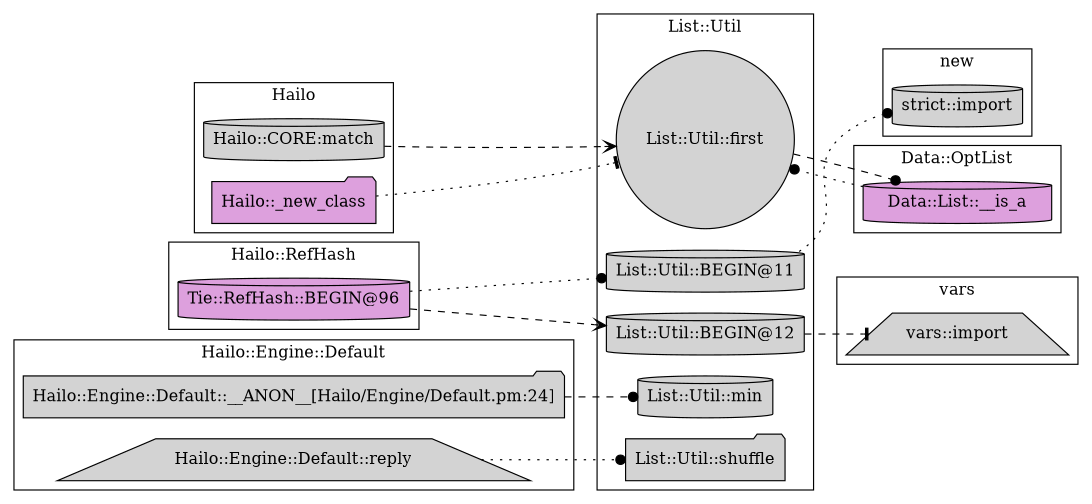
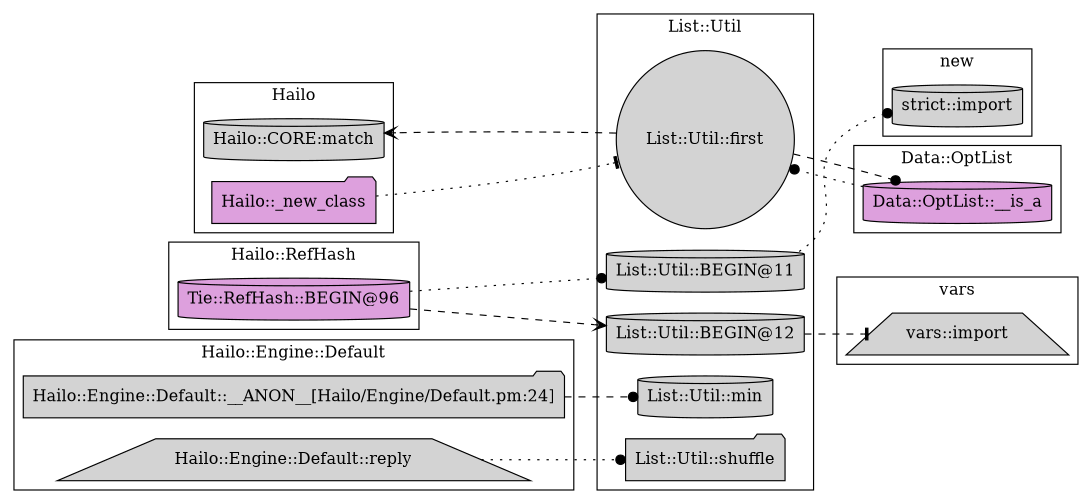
  digraph {
    rankdir=LR
    node [fillcolor=lightgrey shape=cylinder style=filled]
    edge [arrowhead=dot style=dotted]
    "List::Util::shuffle" [shape=folder]
    "List::Util::BEGIN@11"
    "List::Util::first" [shape=circle]
    "List::Util::BEGIN@12"
    "List::Util::min"
    "vars::import" [shape=trapezium]
-   "Data::OptList::__is_a" [fillcolor=plum label="Data::List::__is_a"]
+   "Data::OptList::__is_a" [fillcolor=plum]
    "strict::import"
    "Tie::RefHash::BEGIN@96" [fillcolor=plum]
    "Hailo::CORE:match"
    "Hailo::_new_class" [fillcolor=plum shape=folder]
    "Hailo::Engine::Default::__ANON__[Hailo/Engine/Default.pm:24]" [shape=folder]
    "Hailo::Engine::Default::reply" [shape=trapezium]
    subgraph cluster_1 {
      label="List::Util"
      "List::Util::shuffle"
      "List::Util::BEGIN@11"
      "List::Util::first"
      "List::Util::BEGIN@12"
      "List::Util::min"
    }
    subgraph cluster_2 {
      label=vars
      "vars::import"
    }
    subgraph cluster_3 {
      label="Data::OptList"
      "Data::OptList::__is_a"
    }
    subgraph cluster_4 {
      label=new
      "strict::import"
    }
    subgraph cluster_5 {
      label="Hailo::RefHash"
      "Tie::RefHash::BEGIN@96"
    }
    subgraph cluster_6 {
      label=Hailo
      "Hailo::CORE:match"
      "Hailo::_new_class"
    }
    subgraph cluster_7 {
      label="Hailo::Engine::Default"
      "Hailo::Engine::Default::__ANON__[Hailo/Engine/Default.pm:24]"
      "Hailo::Engine::Default::reply"
    }
    "List::Util::BEGIN@11" -> "strict::import"
    "List::Util::first" -> "Data::OptList::__is_a" [style=dashed]
-   "Hailo::CORE:match" -> "List::Util::first" [arrowhead=vee style=dashed]
+   "List::Util::first" -> "Hailo::CORE:match" [arrowhead=vee style=dashed]
    "List::Util::BEGIN@12" -> "vars::import" [arrowhead=tee style=dashed]
    "Data::OptList::__is_a" -> "List::Util::first"
    "Tie::RefHash::BEGIN@96" -> "List::Util::BEGIN@11"
    "Tie::RefHash::BEGIN@96" -> "List::Util::BEGIN@12" [arrowhead=vee style=dashed]
    "Hailo::_new_class" -> "List::Util::first" [arrowhead=tee]
    "Hailo::Engine::Default::__ANON__[Hailo/Engine/Default.pm:24]" -> "List::Util::min" [style=dashed]
    "Hailo::Engine::Default::reply" -> "List::Util::shuffle"
  }
